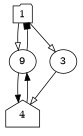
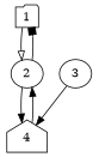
  digraph {
    node [fillcolor=lightgrey shape=ellipse]
    edge [arrowhead=normal]
    1 [height=0.1 shape=folder width=0.1]
-   2 [height=0.1 width=0.1 label=9]
+   2 [height=0.1 width=0.1]
    3 [height=0.1 width=0.1]
    4 [height=0.1 shape=house width=0.1]
    1 -> 2 [arrowhead=onormal]
-   1 -> 3 [arrowhead=onormal]
    2 -> 1 [arrowhead=box]
    2 -> 4
-   3 -> 4 [arrowhead=onormal]
+   3 -> 4
    4 -> 2
  }
